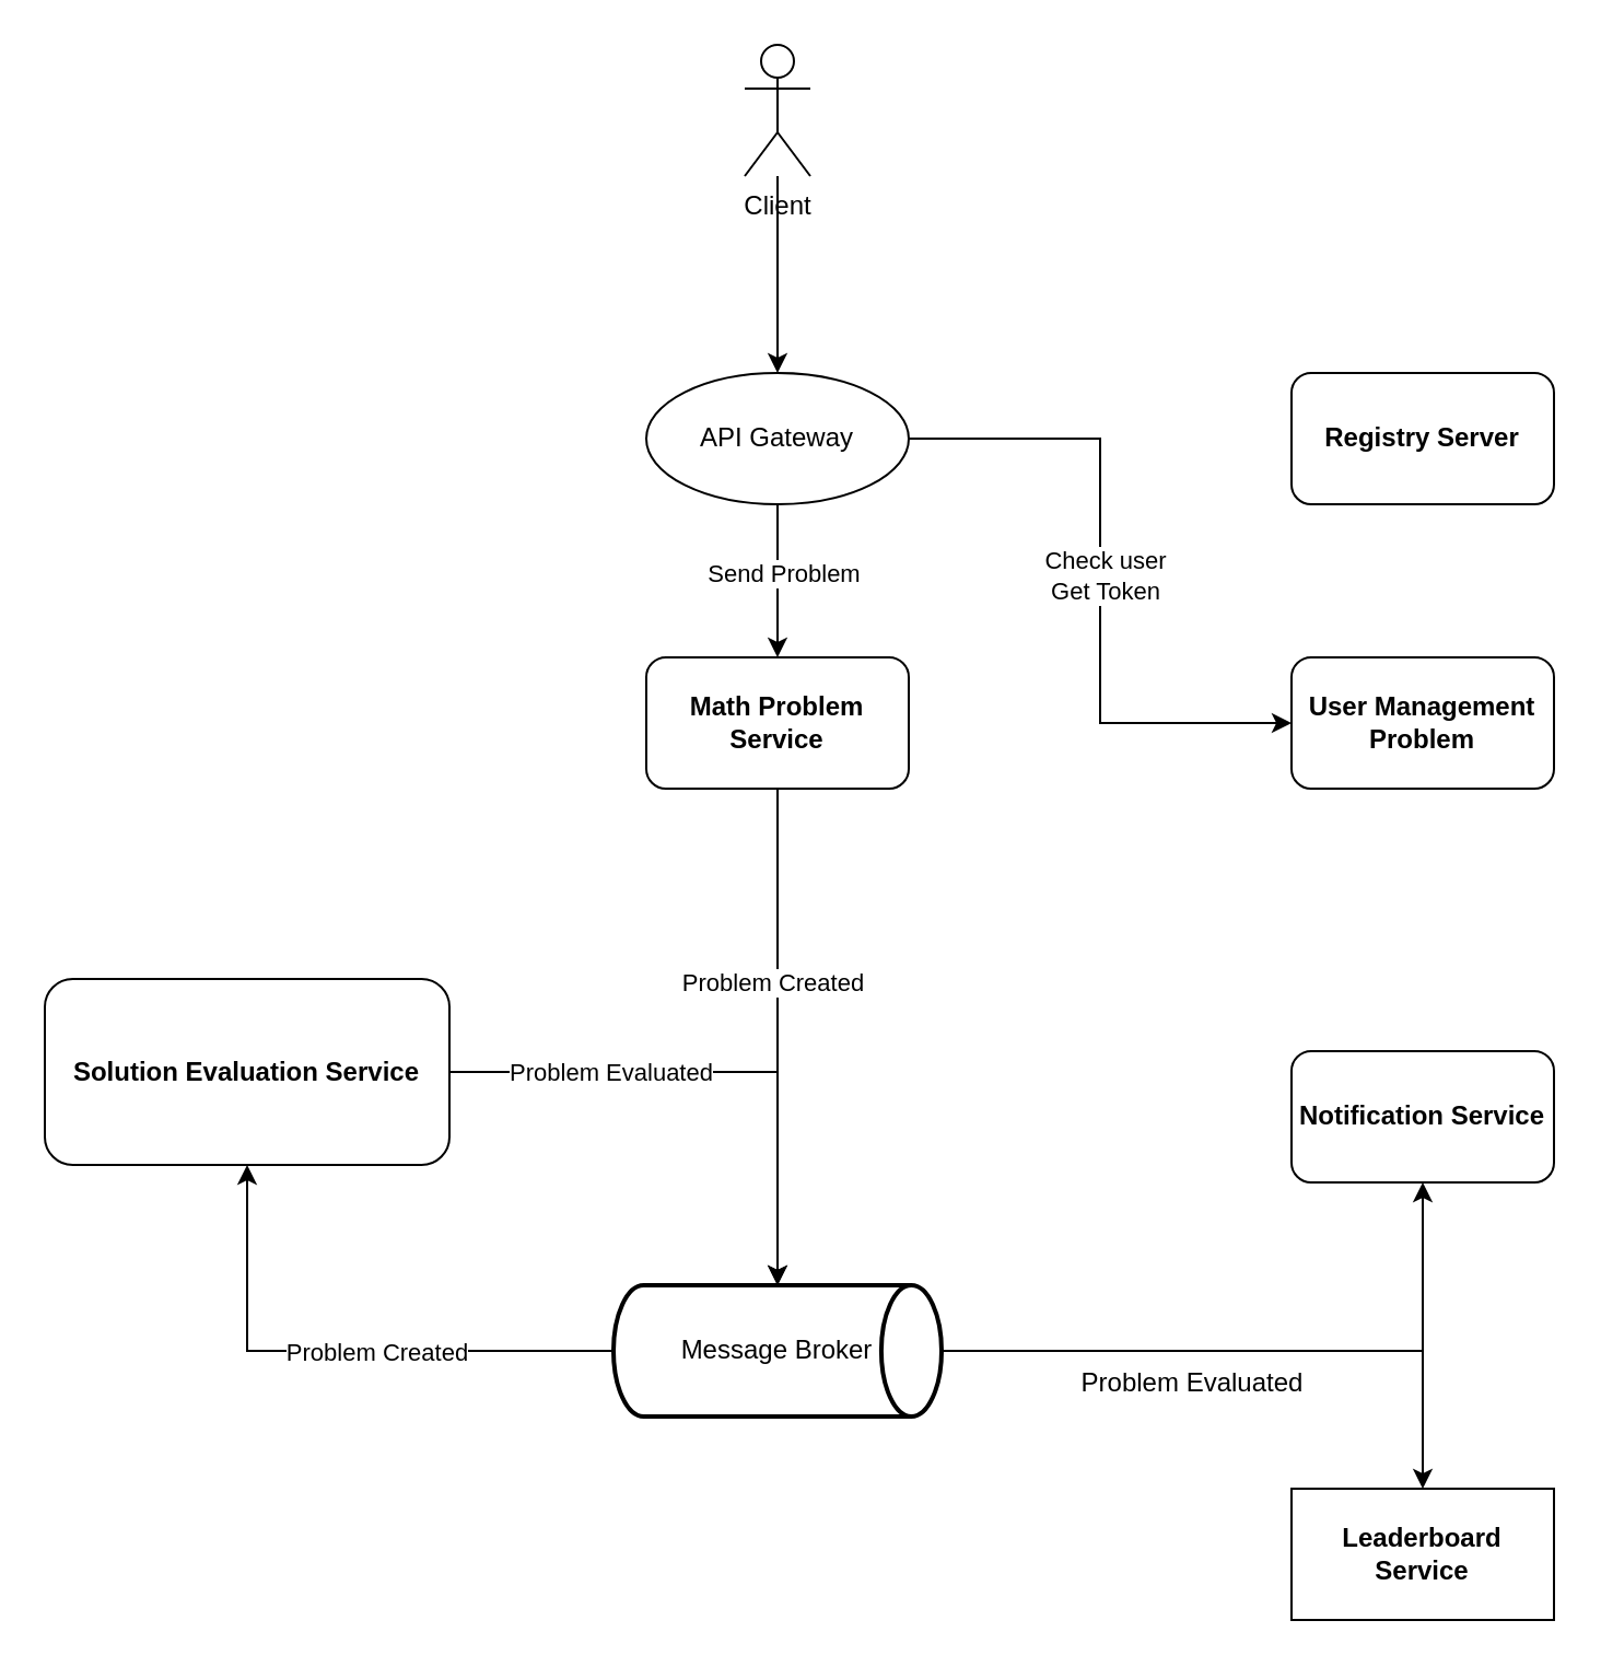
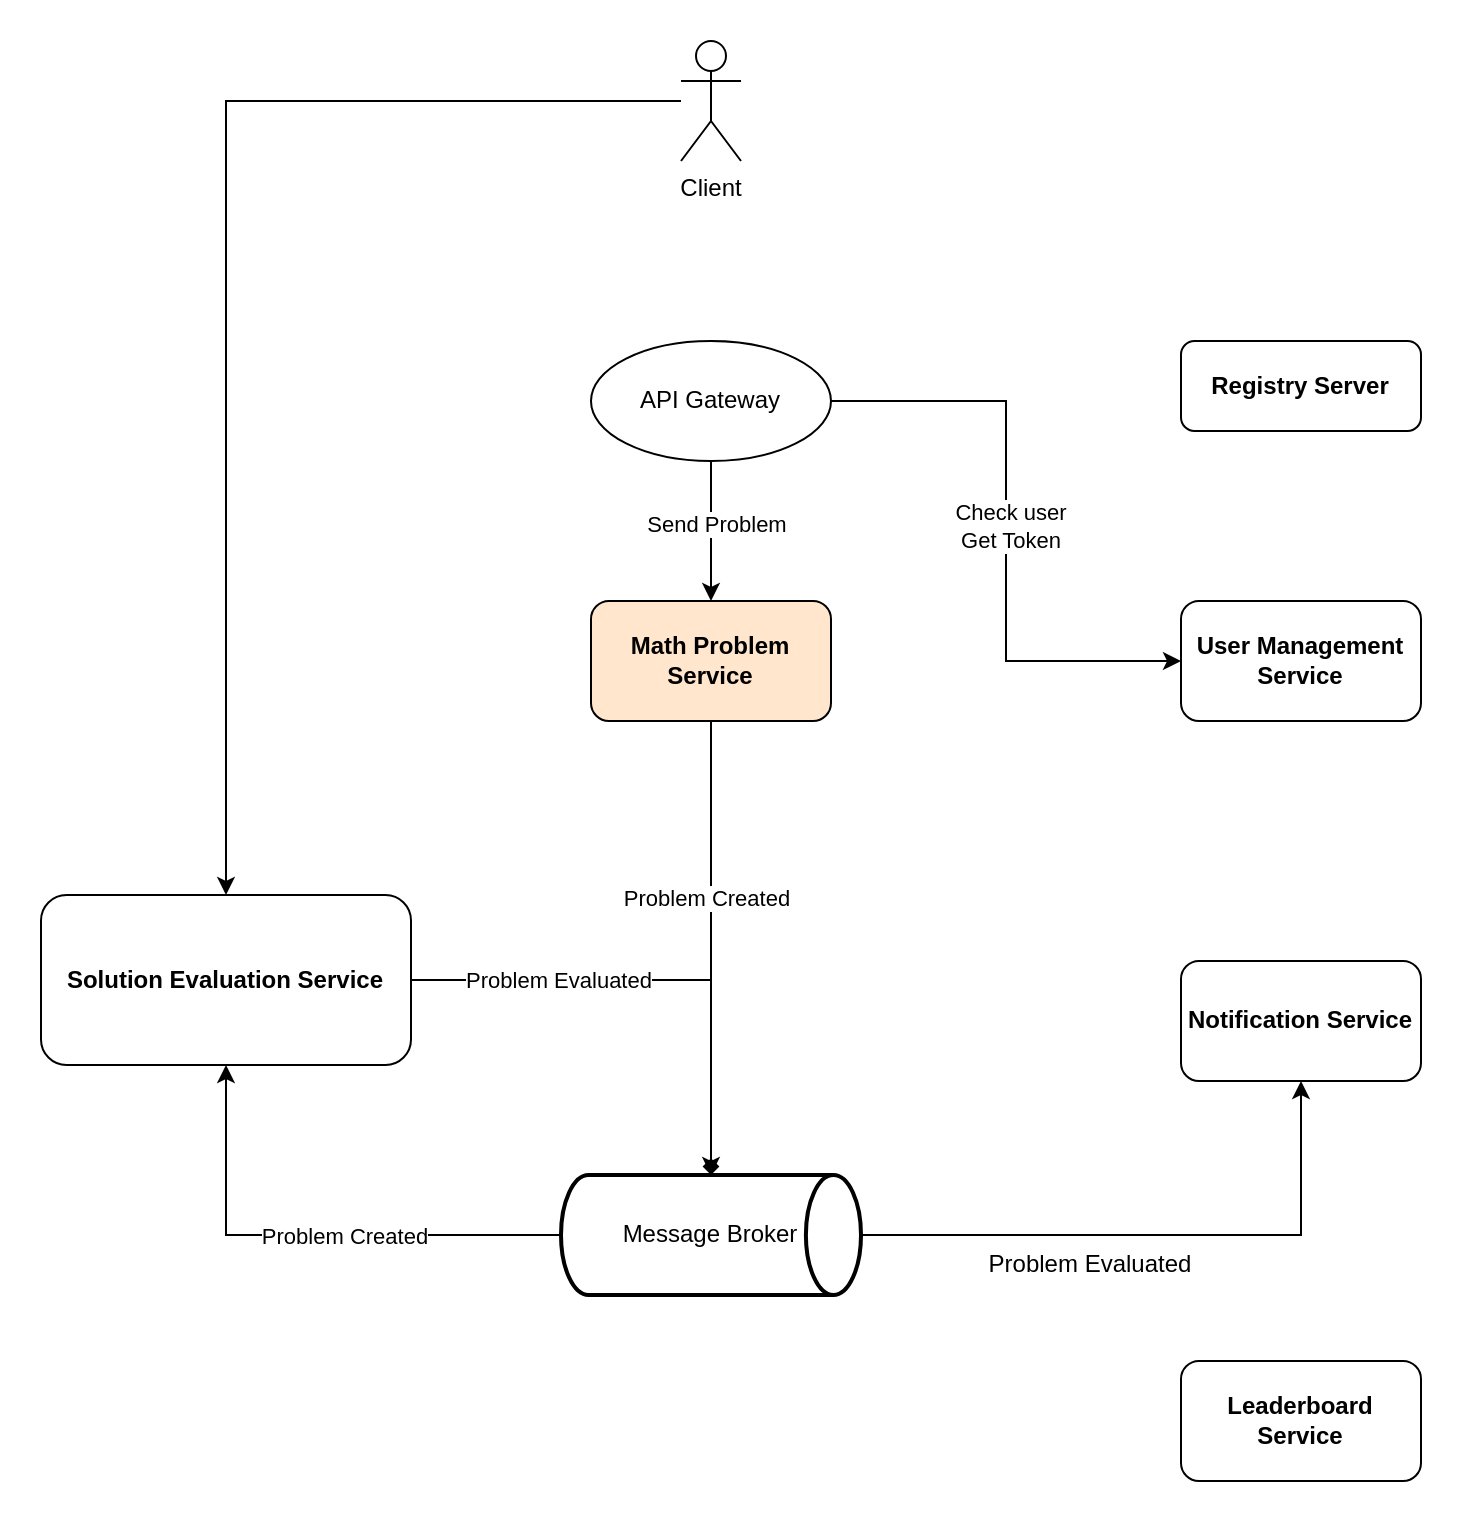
  <mxCell id="0" />
  <mxCell id="1" parent="0" />
  <mxCell id="2" style="edgeStyle=orthogonalEdgeStyle;rounded=0;orthogonalLoop=1;jettySize=auto;html=1;entryX=0;entryY=0.5;entryDx=0;entryDy=0;" edge="1" parent="1" source="6" target="7"><mxGeometry relative="1" as="geometry" /></mxCell>
  <mxCell id="3" value="Check user&lt;br&gt;Get Token" style="edgeLabel;html=1;align=center;verticalAlign=middle;resizable=0;points=[];" vertex="1" connectable="0" parent="2"><mxGeometry x="-0.02" y="2" relative="1" as="geometry"><mxPoint y="1" as="offset" /></mxGeometry></mxCell>
  <mxCell id="4" style="edgeStyle=orthogonalEdgeStyle;rounded=0;orthogonalLoop=1;jettySize=auto;html=1;" edge="1" parent="1" source="6" target="12"><mxGeometry relative="1" as="geometry" /></mxCell>
  <mxCell id="5" value="Send Problem" style="edgeLabel;html=1;align=center;verticalAlign=middle;resizable=0;points=[];" vertex="1" connectable="0" parent="4"><mxGeometry x="-0.114" y="2" relative="1" as="geometry"><mxPoint as="offset" /></mxGeometry></mxCell>
  <mxCell id="6" value="API Gateway" style="ellipse;whiteSpace=wrap;html=1;" vertex="1" parent="1"><mxGeometry x="295" y="170" width="120" height="60" as="geometry" /></mxCell>
- <mxCell id="7" value="&lt;strong&gt;User Management Problem&lt;/strong&gt;" style="rounded=1;whiteSpace=wrap;html=1;" vertex="1" parent="1"><mxGeometry x="590" y="300" width="120" height="60" as="geometry" /></mxCell>
- <mxCell id="8" style="edgeStyle=orthogonalEdgeStyle;rounded=0;orthogonalLoop=1;jettySize=auto;html=1;entryX=0.5;entryY=0;entryDx=0;entryDy=0;" edge="1" parent="1" source="9" target="6"><mxGeometry relative="1" as="geometry" /></mxCell>
+ <mxCell id="7" value="&lt;strong&gt;User Management Service&lt;/strong&gt;" style="rounded=1;whiteSpace=wrap;html=1;" vertex="1" parent="1"><mxGeometry x="590" y="300" width="120" height="60" as="geometry" /></mxCell>
+ <mxCell id="8" style="edgeStyle=orthogonalEdgeStyle;rounded=0;orthogonalLoop=1;jettySize=auto;html=1;" edge="1" parent="1" source="9" target="13"><mxGeometry relative="1" as="geometry" /></mxCell>
  <mxCell id="9" value="Client" style="shape=umlActor;verticalLabelPosition=bottom;verticalAlign=top;html=1;outlineConnect=0;" vertex="1" parent="1"><mxGeometry x="340" y="20" width="30" height="60" as="geometry" /></mxCell>
- <mxCell id="10" style="edgeStyle=orthogonalEdgeStyle;rounded=0;orthogonalLoop=1;jettySize=auto;html=1;" edge="1" parent="1" source="12" target="21"><mxGeometry relative="1" as="geometry" /></mxCell>
+ <mxCell id="10" style="edgeStyle=orthogonalEdgeStyle;rounded=0;orthogonalLoop=1;jettySize=auto;html=1;endArrow=diamond;" edge="1" parent="1" source="12" target="21"><mxGeometry relative="1" as="geometry" /></mxCell>
  <mxCell id="11" value="Problem Created" style="edgeLabel;html=1;align=center;verticalAlign=middle;resizable=0;points=[];" vertex="1" connectable="0" parent="10"><mxGeometry x="-0.221" y="-3" relative="1" as="geometry"><mxPoint as="offset" /></mxGeometry></mxCell>
- <mxCell id="12" value="&lt;strong&gt;Math Problem Service&lt;/strong&gt;" style="rounded=1;whiteSpace=wrap;html=1;" vertex="1" parent="1"><mxGeometry x="295" y="300" width="120" height="60" as="geometry" /></mxCell>
+ <mxCell id="12" value="&lt;strong&gt;Math Problem Service&lt;/strong&gt;" style="rounded=1;whiteSpace=wrap;html=1;fillColor=#ffe6cc;" vertex="1" parent="1"><mxGeometry x="295" y="300" width="120" height="60" as="geometry" /></mxCell>
  <mxCell id="13" value="&lt;strong&gt;Solution Evaluation Service&lt;/strong&gt;" style="rounded=1;whiteSpace=wrap;html=1;" vertex="1" parent="1"><mxGeometry x="20" y="447" width="185" height="85" as="geometry" /></mxCell>
- <mxCell id="14" value="&lt;strong&gt;Leaderboard Service&lt;/strong&gt;" style="whiteSpace=wrap;html=1;rounded=0;" vertex="1" parent="1"><mxGeometry x="590" y="680" width="120" height="60" as="geometry" /></mxCell>
+ <mxCell id="14" value="&lt;strong&gt;Leaderboard Service&lt;/strong&gt;" style="rounded=1;whiteSpace=wrap;html=1;" vertex="1" parent="1"><mxGeometry x="590" y="680" width="120" height="60" as="geometry" /></mxCell>
  <mxCell id="15" value="&lt;strong&gt;Notification Service&lt;/strong&gt;" style="rounded=1;whiteSpace=wrap;html=1;" vertex="1" parent="1"><mxGeometry x="590" y="480" width="120" height="60" as="geometry" /></mxCell>
- <mxCell id="16" value="&lt;strong&gt;Registry Server&lt;/strong&gt;" style="rounded=1;whiteSpace=wrap;html=1;" vertex="1" parent="1"><mxGeometry x="590" y="170" width="120" height="60" as="geometry" /></mxCell>
+ <mxCell id="16" value="&lt;strong&gt;Registry Server&lt;/strong&gt;" style="rounded=1;whiteSpace=wrap;html=1;" vertex="1" parent="1"><mxGeometry x="590" y="170" width="120" height="45" as="geometry" /></mxCell>
  <mxCell id="17" style="edgeStyle=orthogonalEdgeStyle;rounded=0;orthogonalLoop=1;jettySize=auto;html=1;entryX=0.5;entryY=1;entryDx=0;entryDy=0;" edge="1" parent="1" source="21" target="13"><mxGeometry relative="1" as="geometry" /></mxCell>
  <mxCell id="18" value="Problem Created" style="edgeLabel;html=1;align=center;verticalAlign=middle;resizable=0;points=[];" vertex="1" connectable="0" parent="17"><mxGeometry x="-0.136" relative="1" as="geometry"><mxPoint as="offset" /></mxGeometry></mxCell>
  <mxCell id="19" style="edgeStyle=orthogonalEdgeStyle;rounded=0;orthogonalLoop=1;jettySize=auto;html=1;" edge="1" parent="1" source="21" target="15"><mxGeometry relative="1" as="geometry" /></mxCell>
- <mxCell id="20" style="edgeStyle=orthogonalEdgeStyle;rounded=0;orthogonalLoop=1;jettySize=auto;html=1;" edge="1" parent="1" source="21" target="14"><mxGeometry relative="1" as="geometry" /></mxCell>
  <mxCell id="21" value="Message Broker" style="strokeWidth=2;html=1;shape=mxgraph.flowchart.direct_data;whiteSpace=wrap;" vertex="1" parent="1"><mxGeometry x="280" y="587" width="150" height="60" as="geometry" /></mxCell>
  <mxCell id="22" style="edgeStyle=orthogonalEdgeStyle;rounded=0;orthogonalLoop=1;jettySize=auto;html=1;entryX=0.5;entryY=0;entryDx=0;entryDy=0;entryPerimeter=0;" edge="1" parent="1" source="13" target="21"><mxGeometry relative="1" as="geometry" /></mxCell>
  <mxCell id="23" value="Problem Evaluated" style="edgeLabel;html=1;align=center;verticalAlign=middle;resizable=0;points=[];" vertex="1" connectable="0" parent="22"><mxGeometry x="-0.409" relative="1" as="geometry"><mxPoint as="offset" /></mxGeometry></mxCell>
  <mxCell id="24" value="Problem Evaluated" style="text;html=1;align=center;verticalAlign=middle;whiteSpace=wrap;rounded=0;" vertex="1" parent="1"><mxGeometry x="490" y="617" width="110" height="30" as="geometry" /></mxCell>
